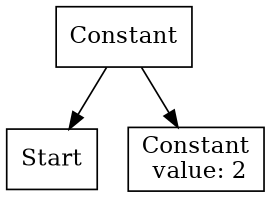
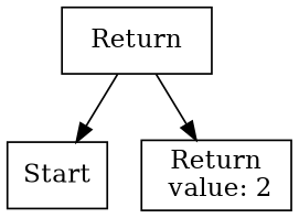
  digraph {
    node [shape=box]
    n1 [label=Start]
-   n2 [label=Constant]
-   n3 [label="Constant\n value: 2"]
+   n2 [label=Return]
+   n3 [label="Return\n value: 2"]
    n2 -> n1
    n2 -> n3
  }
